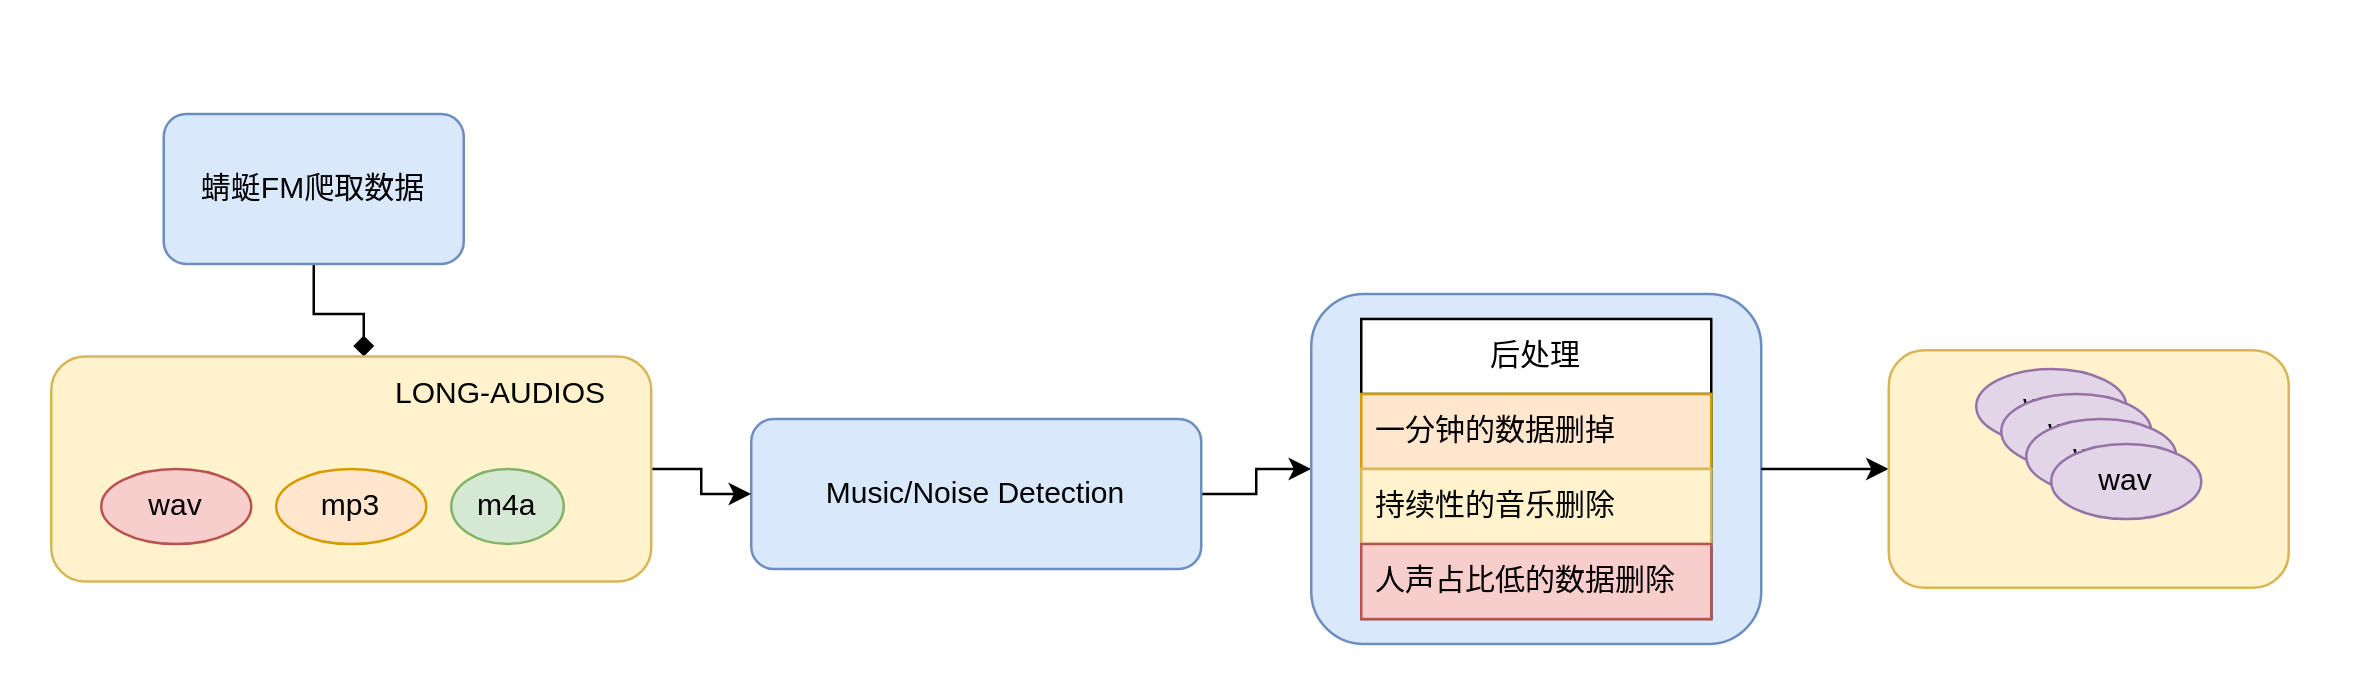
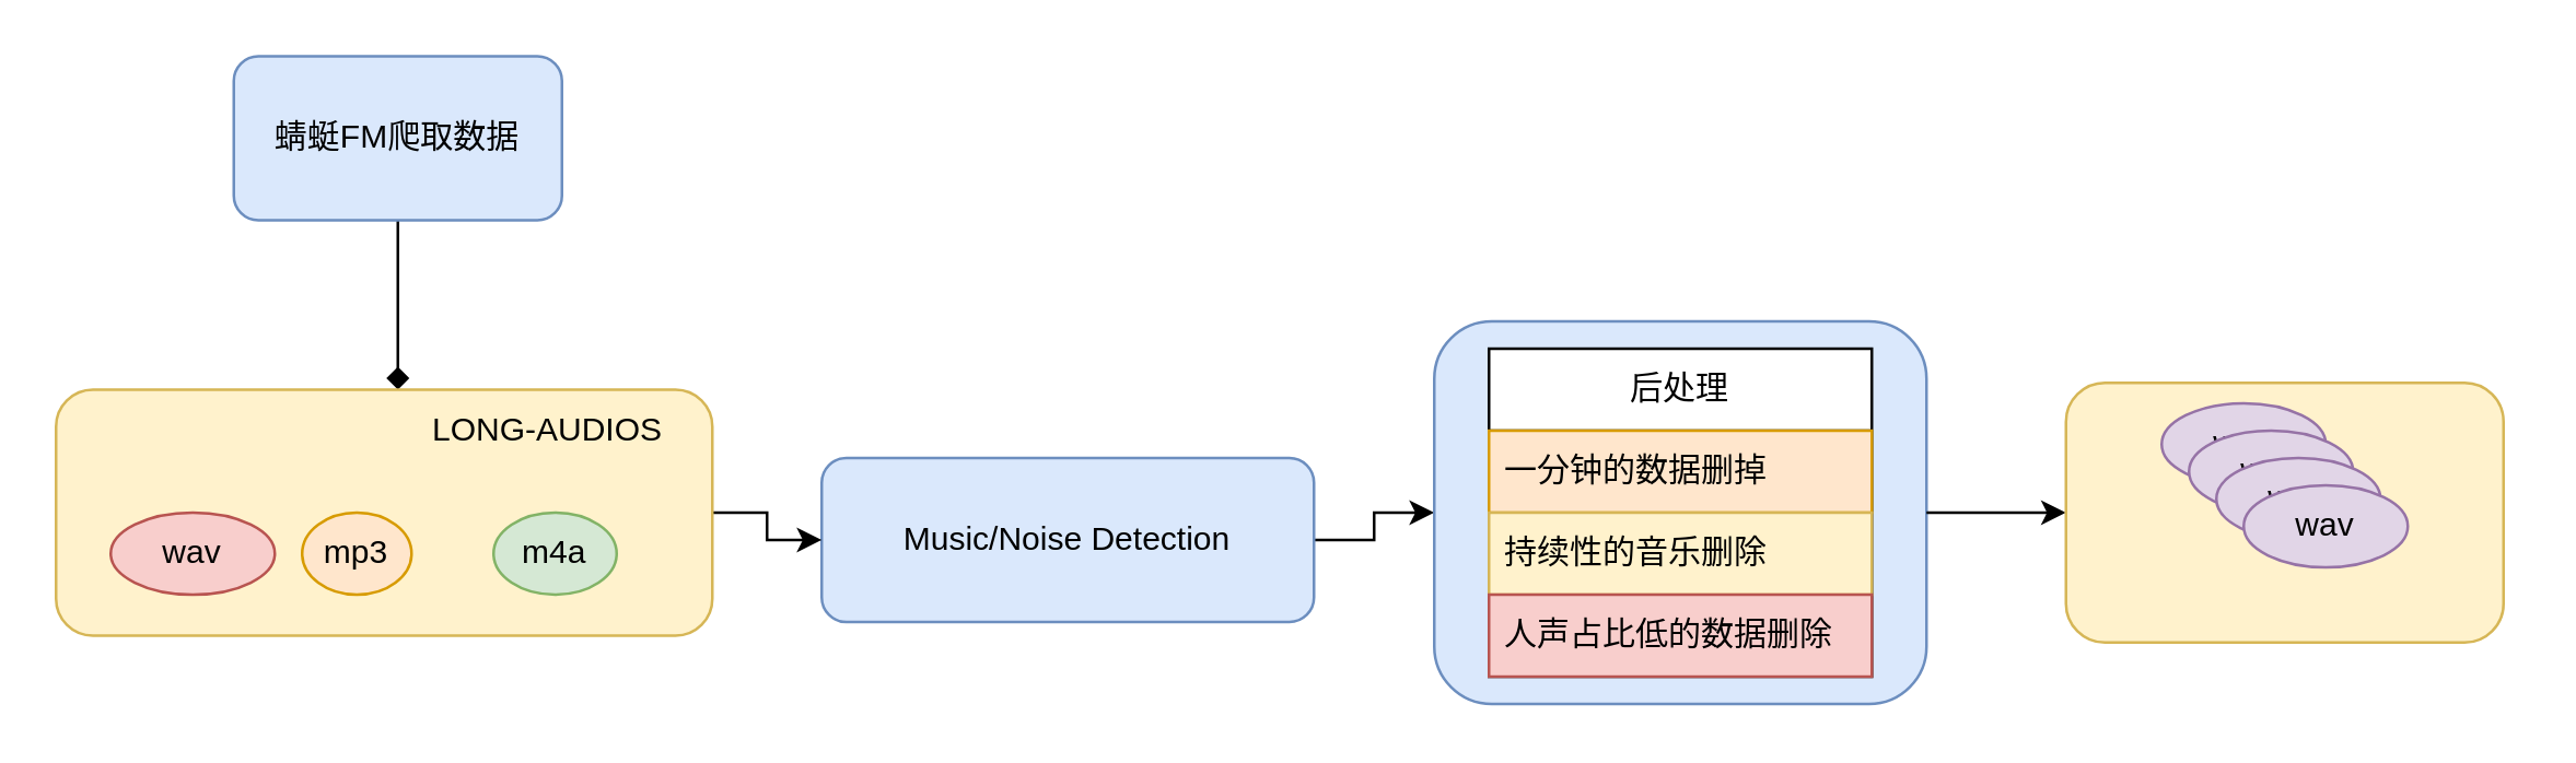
  <mxCell id="0" />
  <mxCell id="1" parent="0" />
  <mxCell id="2" style="edgeStyle=orthogonalEdgeStyle;rounded=0;orthogonalLoop=1;jettySize=auto;html=1;entryX=0;entryY=0;entryDx=0;entryDy=0;endArrow=diamond;" edge="1" parent="1" source="3" target="11"><mxGeometry relative="1" as="geometry" /></mxCell>
- <mxCell id="3" value="蜻蜓FM爬取数据" style="rounded=1;whiteSpace=wrap;html=1;fillColor=#dae8fc;strokeColor=#6c8ebf;" parent="1" vertex="1"><mxGeometry x="65" y="45" width="120" height="60" as="geometry" /></mxCell>
+ <mxCell id="3" value="蜻蜓FM爬取数据" style="rounded=1;whiteSpace=wrap;html=1;fillColor=#dae8fc;strokeColor=#6c8ebf;" parent="1" vertex="1"><mxGeometry x="85" y="20" width="120" height="60" as="geometry" /></mxCell>
  <mxCell id="4" value="" style="edgeStyle=orthogonalEdgeStyle;rounded=0;orthogonalLoop=1;jettySize=auto;html=1;" parent="1" source="5" target="13" edge="1"><mxGeometry relative="1" as="geometry" /></mxCell>
  <mxCell id="5" value="Music/Noise Detection" style="rounded=1;whiteSpace=wrap;html=1;fillColor=#dae8fc;strokeColor=#6c8ebf;" parent="1" vertex="1"><mxGeometry x="300" y="167" width="180" height="60" as="geometry" /></mxCell>
  <mxCell id="6" style="edgeStyle=orthogonalEdgeStyle;rounded=0;orthogonalLoop=1;jettySize=auto;html=1;entryX=0;entryY=0.5;entryDx=0;entryDy=0;" edge="1" parent="1" source="7" target="5"><mxGeometry relative="1" as="geometry" /></mxCell>
  <mxCell id="7" value="" style="rounded=1;whiteSpace=wrap;html=1;fillColor=#fff2cc;strokeColor=#d6b656;" vertex="1" parent="1"><mxGeometry x="20" y="142" width="240" height="90" as="geometry" /></mxCell>
  <mxCell id="8" value="wav" style="ellipse;whiteSpace=wrap;html=1;fillColor=#f8cecc;strokeColor=#b85450;" vertex="1" parent="1"><mxGeometry x="40" y="187" width="60" height="30" as="geometry" /></mxCell>
- <mxCell id="9" value="mp3" style="ellipse;whiteSpace=wrap;html=1;fillColor=#ffe6cc;strokeColor=#d79b00;" vertex="1" parent="1"><mxGeometry x="110" y="187" width="60" height="30" as="geometry" /></mxCell>
+ <mxCell id="9" value="mp3" style="ellipse;whiteSpace=wrap;html=1;fillColor=#ffe6cc;strokeColor=#d79b00;" vertex="1" parent="1"><mxGeometry x="110" y="187" width="40" height="30" as="geometry" /></mxCell>
  <mxCell id="10" value="m4a" style="ellipse;whiteSpace=wrap;html=1;fillColor=#d5e8d4;strokeColor=#82b366;" vertex="1" parent="1"><mxGeometry x="180" y="187" width="45" height="30" as="geometry" /></mxCell>
  <mxCell id="11" value="LONG-AUDIOS" style="text;strokeColor=none;align=center;fillColor=none;html=1;verticalAlign=middle;whiteSpace=wrap;rounded=0;" vertex="1" parent="1"><mxGeometry x="145" y="142" width="110" height="30" as="geometry" /></mxCell>
  <mxCell id="12" value="" style="group" vertex="1" connectable="0" parent="1"><mxGeometry x="524" y="117" width="180" height="140" as="geometry" /></mxCell>
  <mxCell id="13" value="后处理" style="rounded=1;whiteSpace=wrap;html=1;fillColor=#dae8fc;strokeColor=#6c8ebf;" parent="12" vertex="1"><mxGeometry width="180" height="140" as="geometry" /></mxCell>
  <mxCell id="14" value="后处理" style="swimlane;fontStyle=0;childLayout=stackLayout;horizontal=1;startSize=30;horizontalStack=0;resizeParent=1;resizeParentMax=0;resizeLast=0;collapsible=1;marginBottom=0;whiteSpace=wrap;html=1;" vertex="1" parent="12"><mxGeometry x="20" y="10" width="140" height="120" as="geometry" /></mxCell>
  <mxCell id="15" value="一分钟的数据删掉" style="text;strokeColor=#d79b00;fillColor=#ffe6cc;align=left;verticalAlign=middle;spacingLeft=4;spacingRight=4;overflow=hidden;points=[[0,0.5],[1,0.5]];portConstraint=eastwest;rotatable=0;whiteSpace=wrap;html=1;" vertex="1" parent="14"><mxGeometry y="30" width="140" height="30" as="geometry" /></mxCell>
  <mxCell id="16" value="持续性的音乐删除" style="text;strokeColor=#d6b656;fillColor=#fff2cc;align=left;verticalAlign=middle;spacingLeft=4;spacingRight=4;overflow=hidden;points=[[0,0.5],[1,0.5]];portConstraint=eastwest;rotatable=0;whiteSpace=wrap;html=1;" vertex="1" parent="14"><mxGeometry y="60" width="140" height="30" as="geometry" /></mxCell>
  <mxCell id="17" value="人声占比低的数据删除" style="text;strokeColor=#b85450;fillColor=#f8cecc;align=left;verticalAlign=middle;spacingLeft=4;spacingRight=4;overflow=hidden;points=[[0,0.5],[1,0.5]];portConstraint=eastwest;rotatable=0;whiteSpace=wrap;html=1;" vertex="1" parent="14"><mxGeometry y="90" width="140" height="30" as="geometry" /></mxCell>
  <mxCell id="18" style="edgeStyle=orthogonalEdgeStyle;rounded=0;orthogonalLoop=1;jettySize=auto;html=1;exitX=0.5;exitY=1;exitDx=0;exitDy=0;" edge="1" parent="12" source="13" target="13"><mxGeometry relative="1" as="geometry" /></mxCell>
  <mxCell id="19" style="edgeStyle=orthogonalEdgeStyle;rounded=0;orthogonalLoop=1;jettySize=auto;html=1;entryX=0;entryY=0.5;entryDx=0;entryDy=0;" edge="1" parent="1" source="13" target="21"><mxGeometry relative="1" as="geometry" /></mxCell>
  <mxCell id="20" value="" style="group" vertex="1" connectable="0" parent="1"><mxGeometry x="760" y="124.5" width="160" height="95" as="geometry" /></mxCell>
  <mxCell id="21" value="" style="rounded=1;whiteSpace=wrap;html=1;fillColor=#fff2cc;strokeColor=#d6b656;" vertex="1" parent="20"><mxGeometry x="-5" y="15" width="160" height="95" as="geometry" /></mxCell>
  <mxCell id="22" value="wav" style="ellipse;whiteSpace=wrap;html=1;fillColor=#e1d5e7;strokeColor=#9673a6;" vertex="1" parent="20"><mxGeometry x="30" y="22.5" width="60" height="30" as="geometry" /></mxCell>
  <mxCell id="23" value="wav" style="ellipse;whiteSpace=wrap;html=1;fillColor=#e1d5e7;strokeColor=#9673a6;" vertex="1" parent="20"><mxGeometry x="40" y="32.5" width="60" height="30" as="geometry" /></mxCell>
  <mxCell id="24" value="wav" style="ellipse;whiteSpace=wrap;html=1;fillColor=#e1d5e7;strokeColor=#9673a6;" vertex="1" parent="20"><mxGeometry x="50" y="42.5" width="60" height="30" as="geometry" /></mxCell>
  <mxCell id="25" value="wav" style="ellipse;whiteSpace=wrap;html=1;fillColor=#e1d5e7;strokeColor=#9673a6;" vertex="1" parent="20"><mxGeometry x="60" y="52.5" width="60" height="30" as="geometry" /></mxCell>
